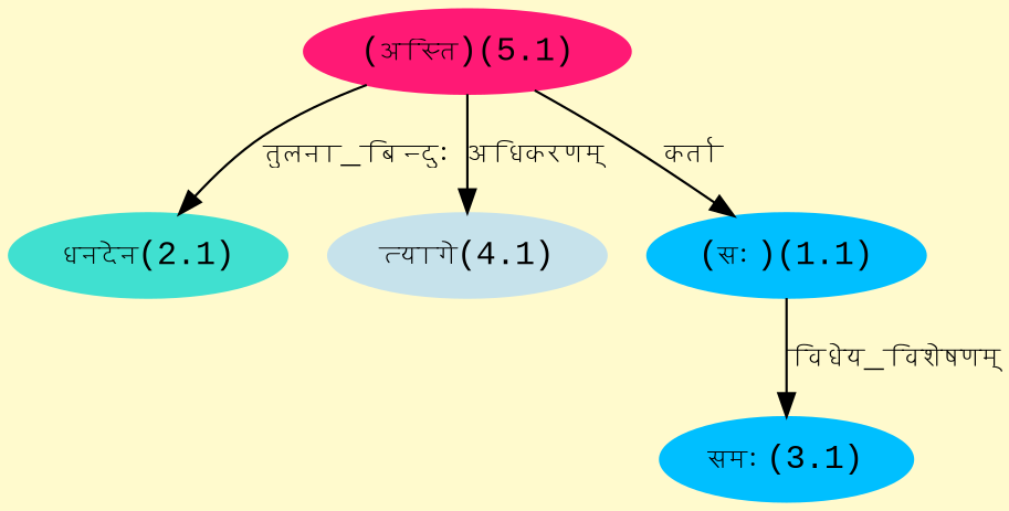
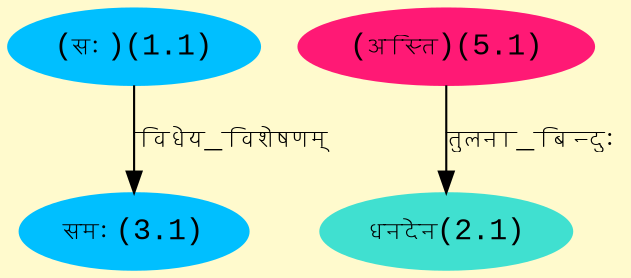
  digraph {
    bgcolor=lemonchiffon1
    compound=true
    fontname="Liberation Mono"
    rankdir=BT
    node [color="#00BFFF" fontname="Liberation Mono" style=filled]
    edge [dir=back fontname="Liberation Mono"]
    n1 [label="(सः)(1.1)"]
    n2 [color="#FF1975" label="(अस्ति)(5.1)"]
    n3 [color="#40E0D0" label="धनदेन(2.1)"]
    n4 [label="समः(3.1)"]
-   n5 [color="#C6E2EB" label="त्यागे(4.1)"]
-   n1 -> n2 [label="कर्ता"]
    n3 -> n2 [label="तुलना_बिन्दुः"]
    n4 -> n1 [label="विधेय_विशेषणम्"]
-   n5 -> n2 [label="अधिकरणम्"]
  }
